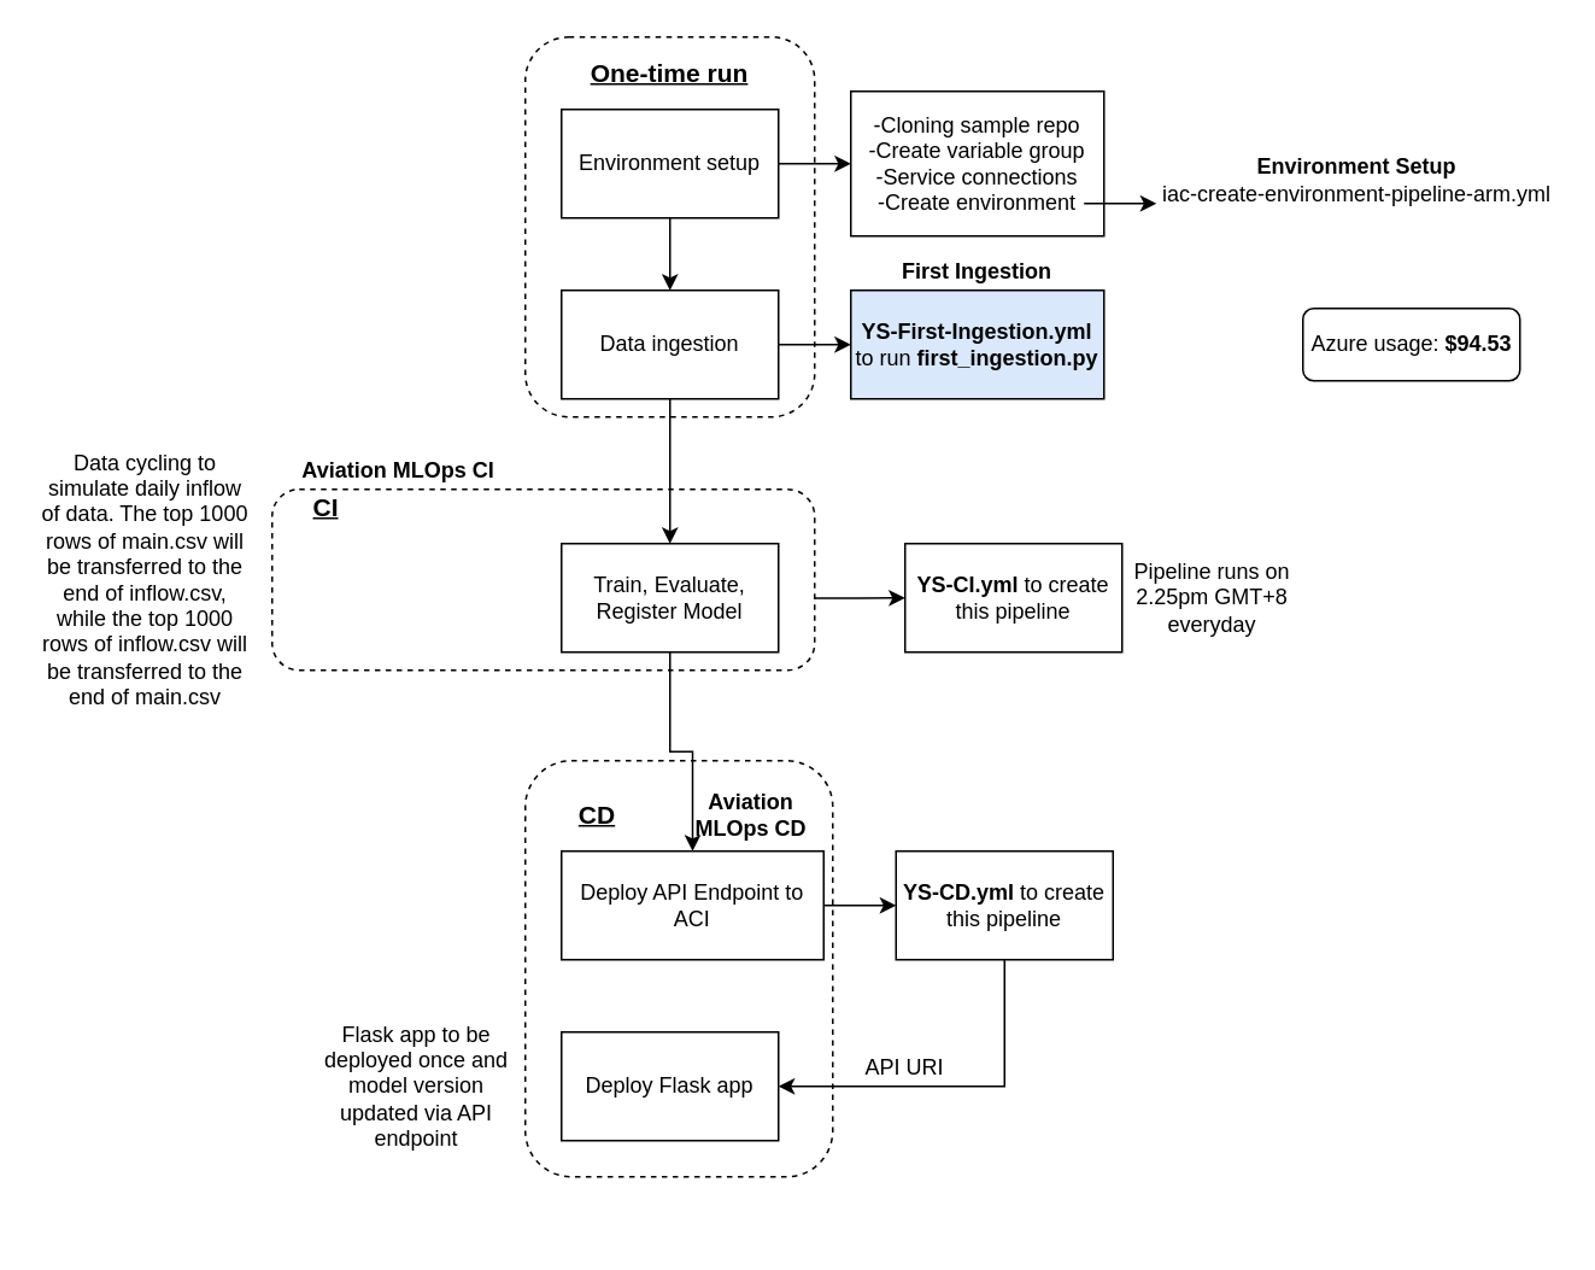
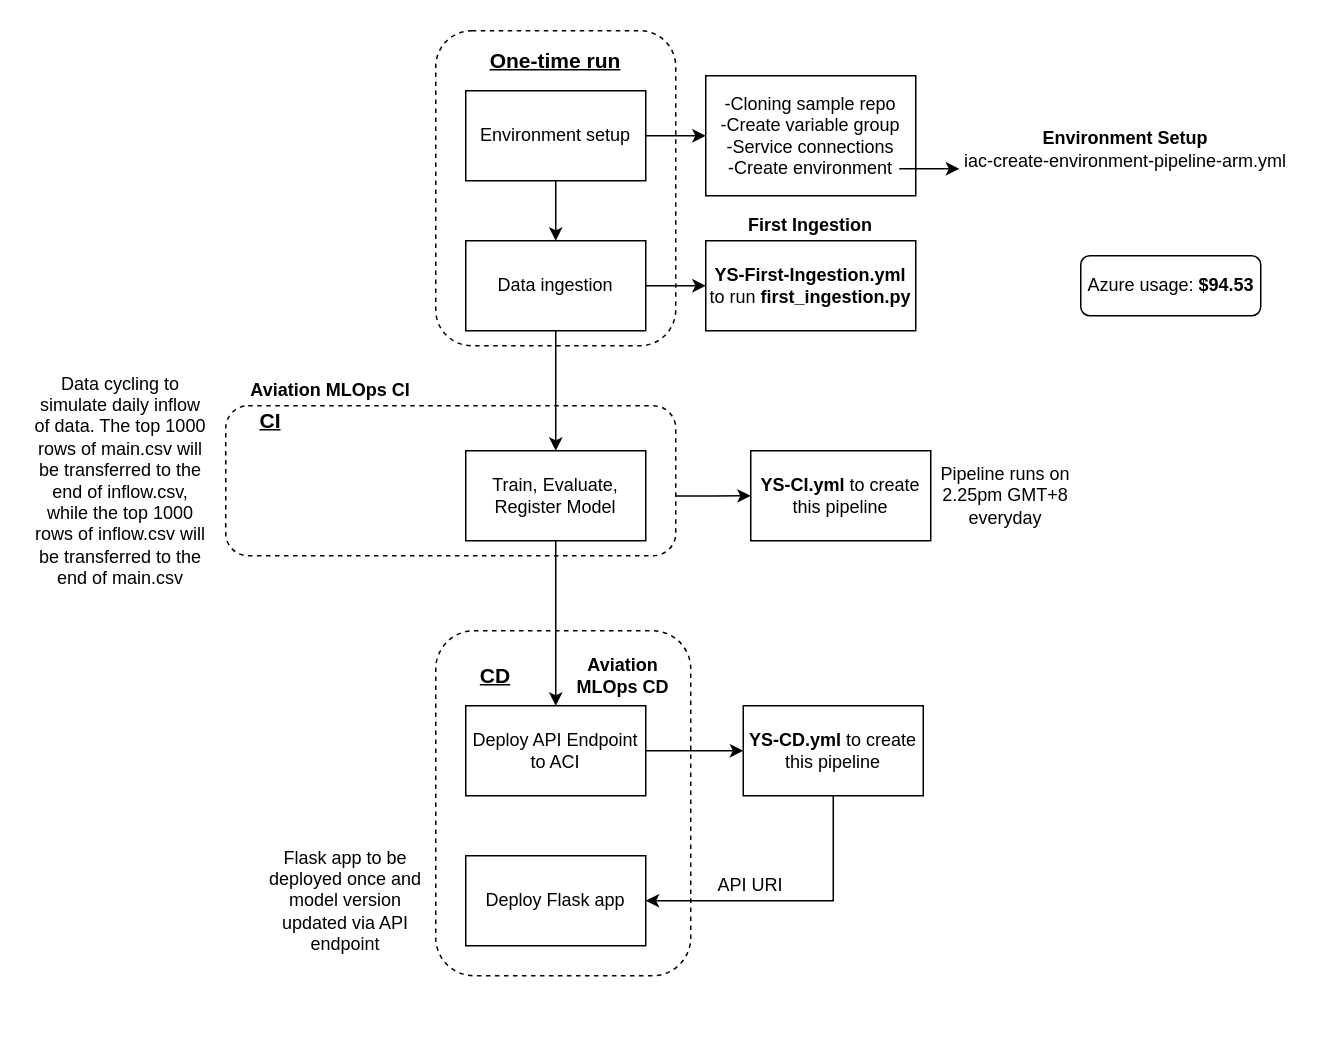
  <mxCell id="0" />
  <mxCell id="1" parent="0" />
  <mxCell id="2" value="" style="rounded=1;whiteSpace=wrap;html=1;glass=0;strokeColor=#000000;dashed=1;fillColor=none;" parent="1" vertex="1"><mxGeometry x="290" y="420" width="170" height="230" as="geometry" /></mxCell>
  <mxCell id="3" style="edgeStyle=orthogonalEdgeStyle;rounded=0;orthogonalLoop=1;jettySize=auto;html=1;exitX=1;exitY=0.5;exitDx=0;exitDy=0;" parent="1" source="5" target="6" edge="1"><mxGeometry relative="1" as="geometry" /></mxCell>
  <mxCell id="4" style="edgeStyle=orthogonalEdgeStyle;rounded=0;orthogonalLoop=1;jettySize=auto;html=1;exitX=0.5;exitY=1;exitDx=0;exitDy=0;entryX=0.5;entryY=0;entryDx=0;entryDy=0;" parent="1" source="5" target="11" edge="1"><mxGeometry relative="1" as="geometry" /></mxCell>
  <mxCell id="5" value="Environment setup" style="rounded=0;whiteSpace=wrap;html=1;" parent="1" vertex="1"><mxGeometry x="310" y="60" width="120" height="60" as="geometry" /></mxCell>
  <mxCell id="6" value="-Cloning sample repo&lt;br&gt;-Create variable group&lt;br&gt;-Service connections&lt;br&gt;-Create environment" style="rounded=0;whiteSpace=wrap;html=1;" parent="1" vertex="1"><mxGeometry x="470" y="50" width="140" height="80" as="geometry" /></mxCell>
  <mxCell id="7" value="" style="endArrow=classic;html=1;exitX=0.921;exitY=0.775;exitDx=0;exitDy=0;exitPerimeter=0;" parent="1" source="6" edge="1"><mxGeometry width="50" height="50" relative="1" as="geometry"><mxPoint x="590" y="240" as="sourcePoint" /><mxPoint x="639" y="112" as="targetPoint" /></mxGeometry></mxCell>
  <mxCell id="8" value="&lt;b&gt;Environment Setup&lt;/b&gt;&lt;br&gt;iac-create-environment-pipeline-arm.yml" style="text;html=1;strokeColor=none;fillColor=none;align=center;verticalAlign=middle;whiteSpace=wrap;rounded=0;" parent="1" vertex="1"><mxGeometry x="640" y="79" width="220" height="40" as="geometry" /></mxCell>
  <mxCell id="9" style="edgeStyle=orthogonalEdgeStyle;rounded=0;orthogonalLoop=1;jettySize=auto;html=1;exitX=1;exitY=0.5;exitDx=0;exitDy=0;entryX=0;entryY=0.5;entryDx=0;entryDy=0;" parent="1" source="11" target="12" edge="1"><mxGeometry relative="1" as="geometry" /></mxCell>
  <mxCell id="10" style="edgeStyle=orthogonalEdgeStyle;rounded=0;orthogonalLoop=1;jettySize=auto;html=1;exitX=0.5;exitY=1;exitDx=0;exitDy=0;entryX=0.5;entryY=0;entryDx=0;entryDy=0;" parent="1" source="11" target="15" edge="1"><mxGeometry relative="1" as="geometry" /></mxCell>
  <mxCell id="11" value="Data ingestion" style="rounded=0;whiteSpace=wrap;html=1;" parent="1" vertex="1"><mxGeometry x="310" y="160" width="120" height="60" as="geometry" /></mxCell>
- <mxCell id="12" value="&lt;b&gt;YS-First-Ingestion.yml&lt;/b&gt; to run &lt;b&gt;first_ingestion.py&lt;/b&gt;" style="rounded=0;whiteSpace=wrap;html=1;fillColor=#dae8fc;" parent="1" vertex="1"><mxGeometry x="470" y="160" width="140" height="60" as="geometry" /></mxCell>
+ <mxCell id="12" value="&lt;b&gt;YS-First-Ingestion.yml&lt;/b&gt; to run &lt;b&gt;first_ingestion.py&lt;/b&gt;" style="rounded=0;whiteSpace=wrap;html=1;" parent="1" vertex="1"><mxGeometry x="470" y="160" width="140" height="60" as="geometry" /></mxCell>
  <mxCell id="13" style="edgeStyle=orthogonalEdgeStyle;rounded=0;orthogonalLoop=1;jettySize=auto;html=1;exitX=0.5;exitY=1;exitDx=0;exitDy=0;entryX=0.5;entryY=0;entryDx=0;entryDy=0;" parent="1" source="15" target="17" edge="1"><mxGeometry relative="1" as="geometry" /></mxCell>
  <mxCell id="14" style="edgeStyle=orthogonalEdgeStyle;rounded=0;orthogonalLoop=1;jettySize=auto;html=1;exitX=0.999;exitY=0.602;exitDx=0;exitDy=0;entryX=0;entryY=0.5;entryDx=0;entryDy=0;exitPerimeter=0;" parent="1" source="25" target="18" edge="1"><mxGeometry relative="1" as="geometry" /></mxCell>
  <mxCell id="15" value="Train, Evaluate, Register Model" style="rounded=0;whiteSpace=wrap;html=1;" parent="1" vertex="1"><mxGeometry x="310" y="300" width="120" height="60" as="geometry" /></mxCell>
  <mxCell id="16" style="edgeStyle=orthogonalEdgeStyle;rounded=0;orthogonalLoop=1;jettySize=auto;html=1;exitX=1;exitY=0.5;exitDx=0;exitDy=0;entryX=0;entryY=0.5;entryDx=0;entryDy=0;" parent="1" source="17" target="20" edge="1"><mxGeometry relative="1" as="geometry" /></mxCell>
- <mxCell id="17" value="Deploy API Endpoint to ACI" style="rounded=0;whiteSpace=wrap;html=1;" parent="1" vertex="1"><mxGeometry x="310" y="470" width="145" height="60" as="geometry" /></mxCell>
+ <mxCell id="17" value="Deploy API Endpoint to ACI" style="rounded=0;whiteSpace=wrap;html=1;" parent="1" vertex="1"><mxGeometry x="310" y="470" width="120" height="60" as="geometry" /></mxCell>
  <mxCell id="18" value="&lt;b&gt;YS-CI.yml&amp;nbsp;&lt;/b&gt;to create this pipeline" style="rounded=0;whiteSpace=wrap;html=1;" parent="1" vertex="1"><mxGeometry x="500" y="300" width="120" height="60" as="geometry" /></mxCell>
  <mxCell id="19" style="edgeStyle=orthogonalEdgeStyle;rounded=0;orthogonalLoop=1;jettySize=auto;html=1;exitX=0.5;exitY=1;exitDx=0;exitDy=0;entryX=1;entryY=0.5;entryDx=0;entryDy=0;" edge="1" parent="1" source="20" target="21"><mxGeometry relative="1" as="geometry" /></mxCell>
  <mxCell id="20" value="&lt;b&gt;YS-CD.yml &lt;/b&gt;to create this pipeline" style="rounded=0;whiteSpace=wrap;html=1;" parent="1" vertex="1"><mxGeometry x="495" y="470" width="120" height="60" as="geometry" /></mxCell>
  <mxCell id="21" value="Deploy Flask app" style="rounded=0;whiteSpace=wrap;html=1;" parent="1" vertex="1"><mxGeometry x="310" y="570" width="120" height="60" as="geometry" /></mxCell>
  <mxCell id="22" value="Data cycling to simulate daily inflow of data. The top 1000 rows of main.csv will be transferred to the end of inflow.csv, while the top 1000 rows of inflow.csv will be transferred to the end of main.csv" style="text;html=1;strokeColor=none;fillColor=none;align=center;verticalAlign=middle;whiteSpace=wrap;rounded=0;" parent="1" vertex="1"><mxGeometry x="20" y="240" width="120" height="160" as="geometry" /></mxCell>
  <mxCell id="23" value="API URI" style="text;html=1;strokeColor=none;fillColor=none;align=center;verticalAlign=middle;whiteSpace=wrap;rounded=0;" parent="1" vertex="1"><mxGeometry x="460" y="580" width="80" height="20" as="geometry" /></mxCell>
  <mxCell id="24" value="&lt;span&gt;Azure usage: &lt;/span&gt;&lt;b&gt;$94.53&lt;/b&gt;" style="text;html=1;fillColor=none;align=left;verticalAlign=middle;whiteSpace=wrap;rounded=1;glass=0;strokeColor=#000000;perimeterSpacing=0;spacingLeft=3;" parent="1" vertex="1"><mxGeometry x="720" y="170" width="120" height="40" as="geometry" /></mxCell>
  <mxCell id="25" value="" style="rounded=1;whiteSpace=wrap;html=1;glass=0;strokeColor=#000000;dashed=1;fillColor=none;" parent="1" vertex="1"><mxGeometry x="150" y="270" width="300" height="100" as="geometry" /></mxCell>
  <mxCell id="26" value="&lt;b&gt;&lt;font style=&quot;font-size: 14px&quot;&gt;CI&lt;/font&gt;&lt;/b&gt;" style="text;html=1;strokeColor=none;fillColor=none;align=center;verticalAlign=middle;whiteSpace=wrap;rounded=0;glass=0;dashed=1;fontStyle=4" parent="1" vertex="1"><mxGeometry x="160" y="270" width="40" height="20" as="geometry" /></mxCell>
  <mxCell id="27" value="&lt;b&gt;&lt;font style=&quot;font-size: 14px&quot;&gt;CD&lt;/font&gt;&lt;/b&gt;" style="text;html=1;strokeColor=none;fillColor=none;align=center;verticalAlign=middle;whiteSpace=wrap;rounded=0;glass=0;dashed=1;fontStyle=4" parent="1" vertex="1"><mxGeometry x="310" y="440" width="40" height="20" as="geometry" /></mxCell>
  <mxCell id="28" value="" style="rounded=1;whiteSpace=wrap;html=1;glass=0;strokeColor=#000000;dashed=1;fillColor=none;" parent="1" vertex="1"><mxGeometry x="290" y="20" width="160" height="210" as="geometry" /></mxCell>
  <mxCell id="29" value="&lt;b&gt;&lt;font style=&quot;font-size: 14px&quot;&gt;One-time run&lt;/font&gt;&lt;/b&gt;" style="text;html=1;strokeColor=none;fillColor=none;align=center;verticalAlign=middle;whiteSpace=wrap;rounded=0;glass=0;dashed=1;fontStyle=4" parent="1" vertex="1"><mxGeometry x="305" y="30" width="130" height="20" as="geometry" /></mxCell>
  <mxCell id="30" value="&lt;b&gt;First Ingestion&lt;/b&gt;" style="text;html=1;strokeColor=none;fillColor=none;align=center;verticalAlign=middle;whiteSpace=wrap;rounded=0;glass=0;dashed=1;" parent="1" vertex="1"><mxGeometry x="495" y="140" width="90" height="20" as="geometry" /></mxCell>
  <mxCell id="31" value="&lt;b&gt;Aviation MLOps CI&lt;/b&gt;" style="text;html=1;strokeColor=none;fillColor=none;align=center;verticalAlign=middle;whiteSpace=wrap;rounded=0;glass=0;dashed=1;" parent="1" vertex="1"><mxGeometry x="160" y="250" width="120" height="20" as="geometry" /></mxCell>
  <mxCell id="32" value="&lt;b&gt;Aviation MLOps CD&lt;/b&gt;" style="text;html=1;strokeColor=none;fillColor=none;align=center;verticalAlign=middle;whiteSpace=wrap;rounded=0;glass=0;dashed=1;" parent="1" vertex="1"><mxGeometry x="380" y="440" width="70" height="20" as="geometry" /></mxCell>
  <mxCell id="33" value="Pipeline runs on 2.25pm GMT+8 everyday" style="text;html=1;strokeColor=none;fillColor=none;align=center;verticalAlign=middle;whiteSpace=wrap;rounded=0;" vertex="1" parent="1"><mxGeometry x="610" y="305" width="120" height="50" as="geometry" /></mxCell>
  <mxCell id="34" value="Flask app to be deployed once and model version updated via API endpoint" style="text;html=1;strokeColor=none;fillColor=none;align=center;verticalAlign=middle;whiteSpace=wrap;rounded=0;" vertex="1" parent="1"><mxGeometry x="170" y="520" width="120" height="160" as="geometry" /></mxCell>
